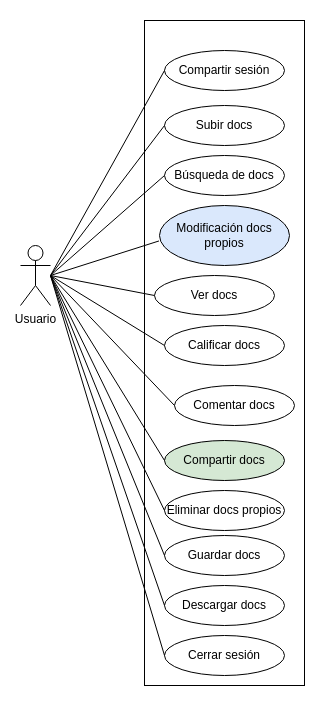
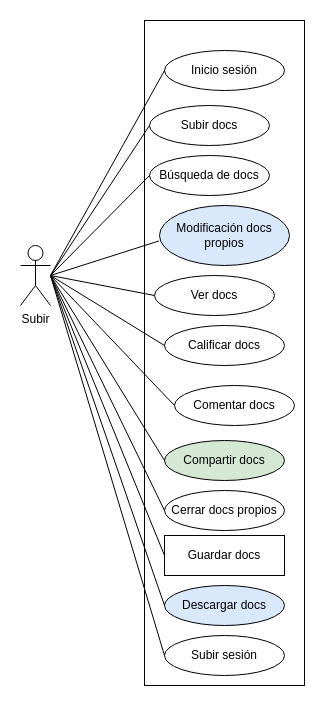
  <mxCell id="0" />
  <mxCell id="1" parent="0" />
- <mxCell id="2" value="Usuario" style="shape=umlActor;verticalLabelPosition=bottom;verticalAlign=top;html=1;outlineConnect=0;" parent="1" vertex="1"><mxGeometry x="20" y="245" width="30" height="60" as="geometry" /></mxCell>
+ <mxCell id="2" value="Subir" style="shape=umlActor;verticalLabelPosition=bottom;verticalAlign=top;html=1;outlineConnect=0;" parent="1" vertex="1"><mxGeometry x="20" y="245" width="30" height="60" as="geometry" /></mxCell>
  <mxCell id="3" value="" style="rounded=0;whiteSpace=wrap;html=1;" parent="1" vertex="1"><mxGeometry x="144" y="20" width="160" height="665" as="geometry" /></mxCell>
- <mxCell id="4" value="Subir docs" style="ellipse;whiteSpace=wrap;html=1;" parent="1" vertex="1"><mxGeometry x="164" y="105" width="120" height="40" as="geometry" /></mxCell>
- <mxCell id="5" value="Búsqueda de docs" style="ellipse;whiteSpace=wrap;html=1;" parent="1" vertex="1"><mxGeometry x="164" y="155" width="120" height="40" as="geometry" /></mxCell>
+ <mxCell id="4" value="Subir docs" style="ellipse;whiteSpace=wrap;html=1;" parent="1" vertex="1"><mxGeometry x="149" y="105" width="120" height="40" as="geometry" /></mxCell>
+ <mxCell id="5" value="Búsqueda de docs" style="ellipse;whiteSpace=wrap;html=1;" parent="1" vertex="1"><mxGeometry x="149" y="155" width="120" height="40" as="geometry" /></mxCell>
  <mxCell id="6" value="Modificación docs propios" style="ellipse;whiteSpace=wrap;html=1;fillColor=#dae8fc;" parent="1" vertex="1"><mxGeometry x="159" y="205" width="130" height="60" as="geometry" /></mxCell>
  <mxCell id="7" value="Calificar docs" style="ellipse;whiteSpace=wrap;html=1;" parent="1" vertex="1"><mxGeometry x="164" y="325" width="120" height="40" as="geometry" /></mxCell>
  <mxCell id="8" value="Comentar docs" style="ellipse;whiteSpace=wrap;html=1;" parent="1" vertex="1"><mxGeometry x="174" y="385" width="120" height="40" as="geometry" /></mxCell>
- <mxCell id="9" value="Compartir sesión" style="ellipse;whiteSpace=wrap;html=1;" parent="1" vertex="1"><mxGeometry x="164" y="50" width="120" height="40" as="geometry" /></mxCell>
- <mxCell id="10" value="Cerrar sesión" style="ellipse;whiteSpace=wrap;html=1;" parent="1" vertex="1"><mxGeometry x="164" y="635" width="120" height="40" as="geometry" /></mxCell>
- <mxCell id="11" value="Eliminar docs propios" style="ellipse;whiteSpace=wrap;html=1;" parent="1" vertex="1"><mxGeometry x="164" y="490" width="120" height="40" as="geometry" /></mxCell>
+ <mxCell id="9" value="Inicio sesión" style="ellipse;whiteSpace=wrap;html=1;" parent="1" vertex="1"><mxGeometry x="164" y="50" width="120" height="40" as="geometry" /></mxCell>
+ <mxCell id="10" value="Subir sesión" style="ellipse;whiteSpace=wrap;html=1;" parent="1" vertex="1"><mxGeometry x="164" y="635" width="120" height="40" as="geometry" /></mxCell>
+ <mxCell id="11" value="Cerrar docs propios" style="ellipse;whiteSpace=wrap;html=1;" parent="1" vertex="1"><mxGeometry x="164" y="490" width="120" height="40" as="geometry" /></mxCell>
  <mxCell id="12" value="Compartir docs" style="ellipse;whiteSpace=wrap;html=1;fillColor=#d5e8d4;" parent="1" vertex="1"><mxGeometry x="164" y="440" width="120" height="40" as="geometry" /></mxCell>
  <mxCell id="13" value="" style="endArrow=none;html=1;entryX=0;entryY=0.5;entryDx=0;entryDy=0;" parent="1" target="9" edge="1"><mxGeometry width="50" height="50" relative="1" as="geometry"><mxPoint x="50" y="275" as="sourcePoint" /><mxPoint x="50" y="165" as="targetPoint" /></mxGeometry></mxCell>
  <mxCell id="14" value="" style="endArrow=none;html=1;entryX=0;entryY=0.5;entryDx=0;entryDy=0;" parent="1" target="4" edge="1"><mxGeometry width="50" height="50" relative="1" as="geometry"><mxPoint x="50" y="275" as="sourcePoint" /><mxPoint x="120" y="205" as="targetPoint" /></mxGeometry></mxCell>
  <mxCell id="15" value="" style="endArrow=none;html=1;entryX=0;entryY=0.5;entryDx=0;entryDy=0;" parent="1" target="5" edge="1"><mxGeometry width="50" height="50" relative="1" as="geometry"><mxPoint x="50" y="275" as="sourcePoint" /><mxPoint x="120" y="230" as="targetPoint" /></mxGeometry></mxCell>
  <mxCell id="16" value="" style="endArrow=none;html=1;entryX=-0.004;entryY=0.591;entryDx=0;entryDy=0;entryPerimeter=0;" parent="1" target="6" edge="1"><mxGeometry width="50" height="50" relative="1" as="geometry"><mxPoint x="50" y="275" as="sourcePoint" /><mxPoint x="200" y="275" as="targetPoint" /></mxGeometry></mxCell>
  <mxCell id="17" value="" style="endArrow=none;html=1;entryX=0;entryY=0.5;entryDx=0;entryDy=0;" parent="1" target="7" edge="1"><mxGeometry width="50" height="50" relative="1" as="geometry"><mxPoint x="50" y="275" as="sourcePoint" /><mxPoint x="200" y="275" as="targetPoint" /></mxGeometry></mxCell>
  <mxCell id="18" value="" style="endArrow=none;html=1;entryX=0;entryY=0.5;entryDx=0;entryDy=0;" parent="1" target="8" edge="1"><mxGeometry width="50" height="50" relative="1" as="geometry"><mxPoint x="50" y="275" as="sourcePoint" /><mxPoint x="200" y="275" as="targetPoint" /></mxGeometry></mxCell>
  <mxCell id="19" value="" style="endArrow=none;html=1;entryX=0;entryY=0.5;entryDx=0;entryDy=0;" parent="1" target="12" edge="1"><mxGeometry width="50" height="50" relative="1" as="geometry"><mxPoint x="50" y="275" as="sourcePoint" /><mxPoint x="200" y="275" as="targetPoint" /></mxGeometry></mxCell>
  <mxCell id="20" value="" style="endArrow=none;html=1;entryX=0;entryY=0.5;entryDx=0;entryDy=0;" parent="1" target="11" edge="1"><mxGeometry width="50" height="50" relative="1" as="geometry"><mxPoint x="50" y="275" as="sourcePoint" /><mxPoint x="200" y="275" as="targetPoint" /></mxGeometry></mxCell>
  <mxCell id="21" value="" style="endArrow=none;html=1;entryX=0;entryY=0.5;entryDx=0;entryDy=0;" parent="1" target="10" edge="1"><mxGeometry width="50" height="50" relative="1" as="geometry"><mxPoint x="50" y="275" as="sourcePoint" /><mxPoint x="200" y="275" as="targetPoint" /></mxGeometry></mxCell>
- <mxCell id="22" value="Guardar docs" style="ellipse;whiteSpace=wrap;html=1;" parent="1" vertex="1"><mxGeometry x="164" y="535" width="120" height="40" as="geometry" /></mxCell>
- <mxCell id="23" value="Descargar docs" style="ellipse;whiteSpace=wrap;html=1;" parent="1" vertex="1"><mxGeometry x="164" y="585" width="120" height="40" as="geometry" /></mxCell>
+ <mxCell id="22" value="Guardar docs" style="whiteSpace=wrap;html=1;rounded=0;" parent="1" vertex="1"><mxGeometry x="164" y="535" width="120" height="40" as="geometry" /></mxCell>
+ <mxCell id="23" value="Descargar docs" style="ellipse;whiteSpace=wrap;html=1;fillColor=#dae8fc;" parent="1" vertex="1"><mxGeometry x="164" y="585" width="120" height="40" as="geometry" /></mxCell>
  <mxCell id="24" value="" style="endArrow=none;html=1;entryX=0;entryY=0.5;entryDx=0;entryDy=0;" parent="1" target="22" edge="1"><mxGeometry width="50" height="50" relative="1" as="geometry"><mxPoint x="50" y="275" as="sourcePoint" /><mxPoint x="190" y="425" as="targetPoint" /></mxGeometry></mxCell>
  <mxCell id="25" value="" style="endArrow=none;html=1;entryX=0;entryY=0.5;entryDx=0;entryDy=0;" parent="1" target="23" edge="1"><mxGeometry width="50" height="50" relative="1" as="geometry"><mxPoint x="50" y="275" as="sourcePoint" /><mxPoint x="190" y="425" as="targetPoint" /></mxGeometry></mxCell>
  <mxCell id="26" value="Ver docs" style="ellipse;whiteSpace=wrap;html=1;" vertex="1" parent="1"><mxGeometry x="154" y="275" width="120" height="40" as="geometry" /></mxCell>
  <mxCell id="27" value="" style="endArrow=none;html=1;entryX=0;entryY=0.5;entryDx=0;entryDy=0;" edge="1" parent="1" target="26"><mxGeometry width="50" height="50" relative="1" as="geometry"><mxPoint x="50" y="275" as="sourcePoint" /><mxPoint x="330" y="375" as="targetPoint" /></mxGeometry></mxCell>
